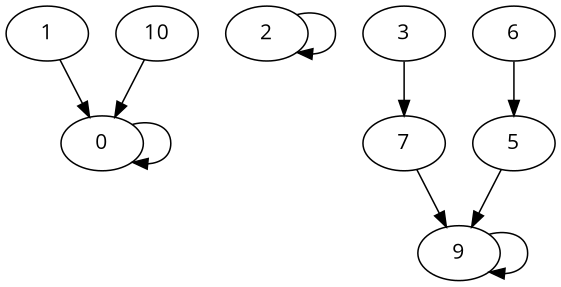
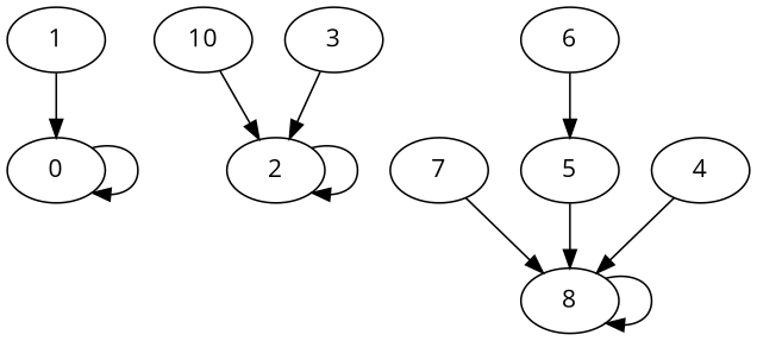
  digraph {
    fontname="Open Sans"
    node [fontname="Open Sans"]
    edge [fontname="Open Sans"]
    0 [height=0.5 width=0.75]
    1 [height=0.5 width=0.75]
    2 [height=0.5 width=0.75]
    10 [height=0.5 width=0.75]
    3 [height=0.5 width=0.75]
-   8 [height=0.5 width=0.75 label=9]
+   8 [height=0.5 width=0.75]
    7 [height=0.5 width=0.75]
    5 [height=0.5 width=0.75]
    6 [height=0.5 width=0.75]
+   4 [height=0.5 width=0.75]
    0 -> 0
    1 -> 0
    2 -> 2
-   10 -> 0
-   3 -> 7
+   10 -> 2
+   3 -> 2
    8 -> 8
    7 -> 8
    5 -> 8
    6 -> 5
+   4 -> 8
  }
